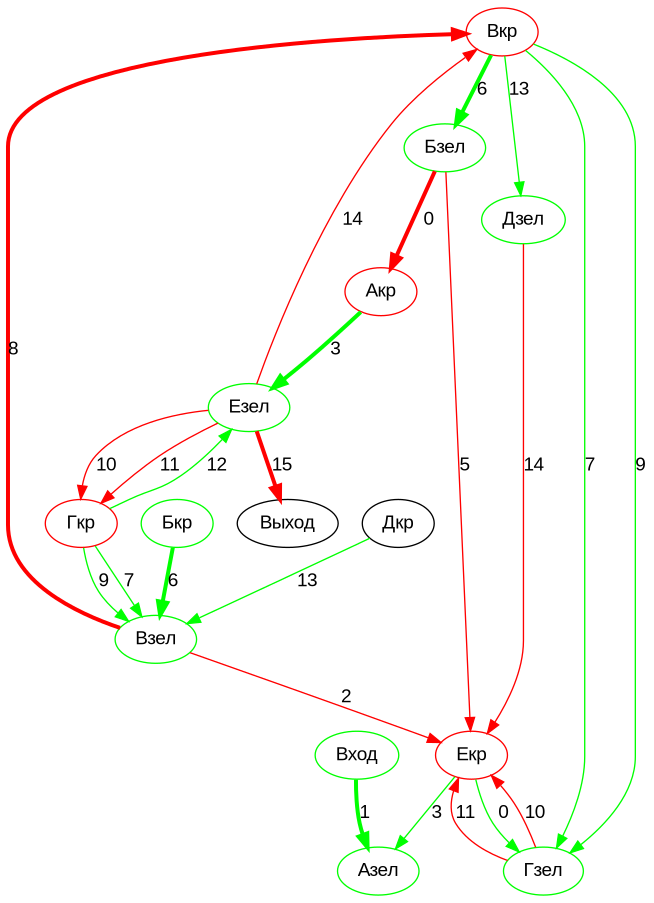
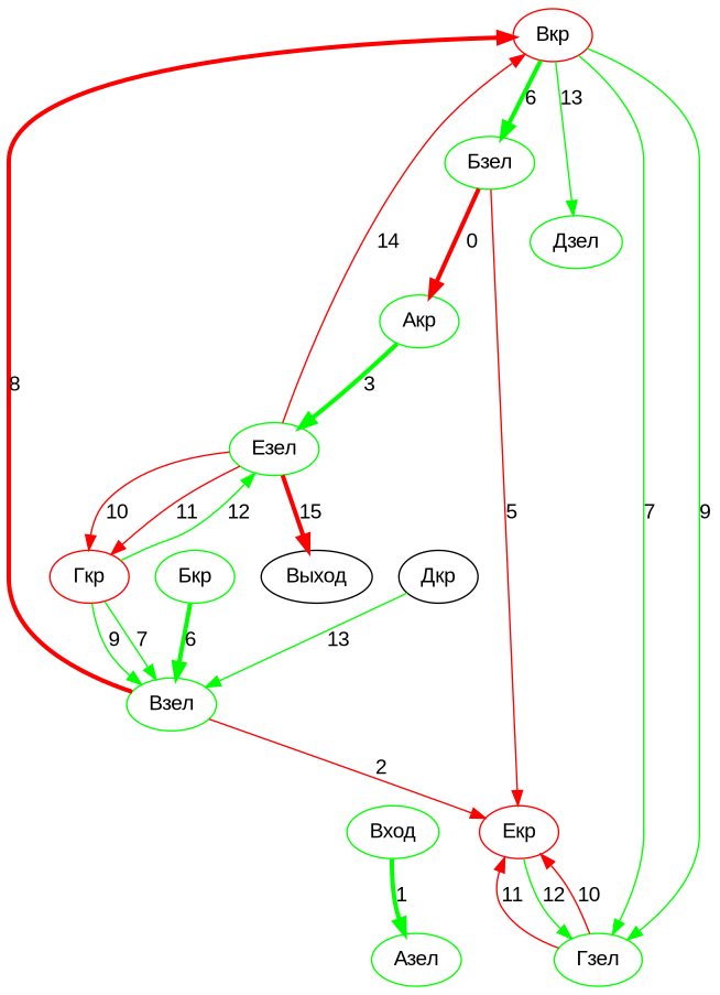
  digraph {
    fontname="Liberation Sans"
    node [color=green fontname="Liberation Sans"]
    edge [color=green fontname="Liberation Sans"]
    "Вход"
    "Азел"
    "Бкр"
    "Взел"
    "Екр" [color=red]
    "Гзел"
-   "Акр" [color=red]
+   "Акр"
    "Езел"
    "Вкр" [color=red]
    "Гкр" [color=red]
    "Выход" [color=""]
    "Бзел"
    "Дзел"
    "Дкр" [color=black]
    "Вход" -> "Азел" [label=1 penwidth=3]
    "Бкр" -> "Взел" [label=6 penwidth=3]
    "Взел" -> "Екр" [color=red label=2]
    "Взел" -> "Вкр" [color=red label=8 penwidth=3]
-   "Екр" -> "Азел" [label=3]
-   "Екр" -> "Гзел" [label=0]
+   "Екр" -> "Гзел" [label=12]
    "Гзел" -> "Екр" [color=red label=10]
    "Гзел" -> "Екр" [color=red label=11]
    "Акр" -> "Езел" [label=3 penwidth=3]
    "Езел" -> "Вкр" [color=red label=14]
    "Езел" -> "Гкр" [color=red label=10]
    "Езел" -> "Гкр" [color=red label=11]
    "Езел" -> "Выход" [color=red label=15 penwidth=3]
    "Вкр" -> "Гзел" [label=7]
    "Вкр" -> "Гзел" [label=9]
    "Вкр" -> "Бзел" [label=6 penwidth=3]
    "Вкр" -> "Дзел" [label=13]
    "Гкр" -> "Взел" [label=7]
    "Гкр" -> "Взел" [label=9]
    "Гкр" -> "Езел" [label=12]
    "Бзел" -> "Екр" [color=red label=5]
    "Бзел" -> "Акр" [color=red label=0 penwidth=3]
-   "Дзел" -> "Екр" [color=red label=14]
    "Дкр" -> "Взел" [label=13]
  }
